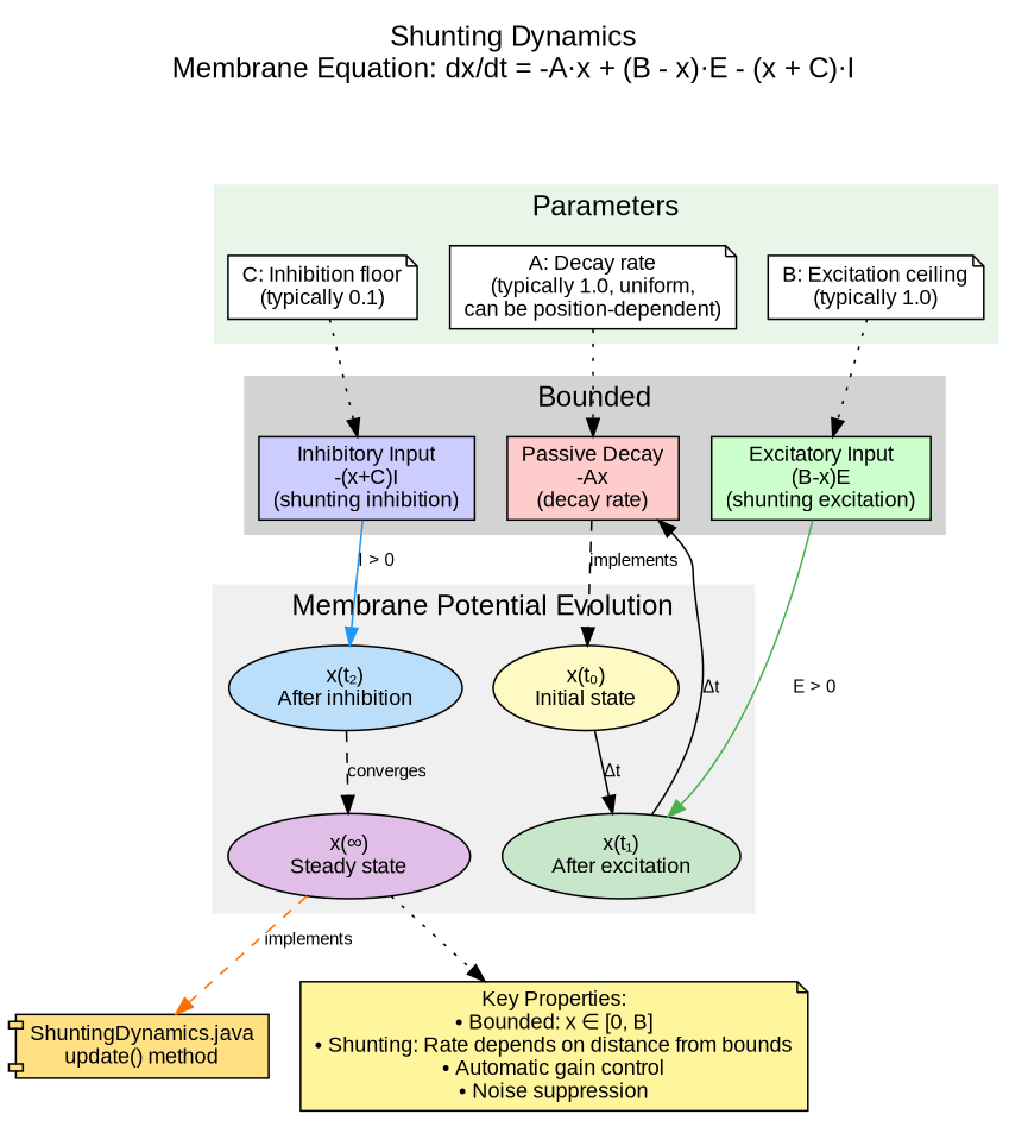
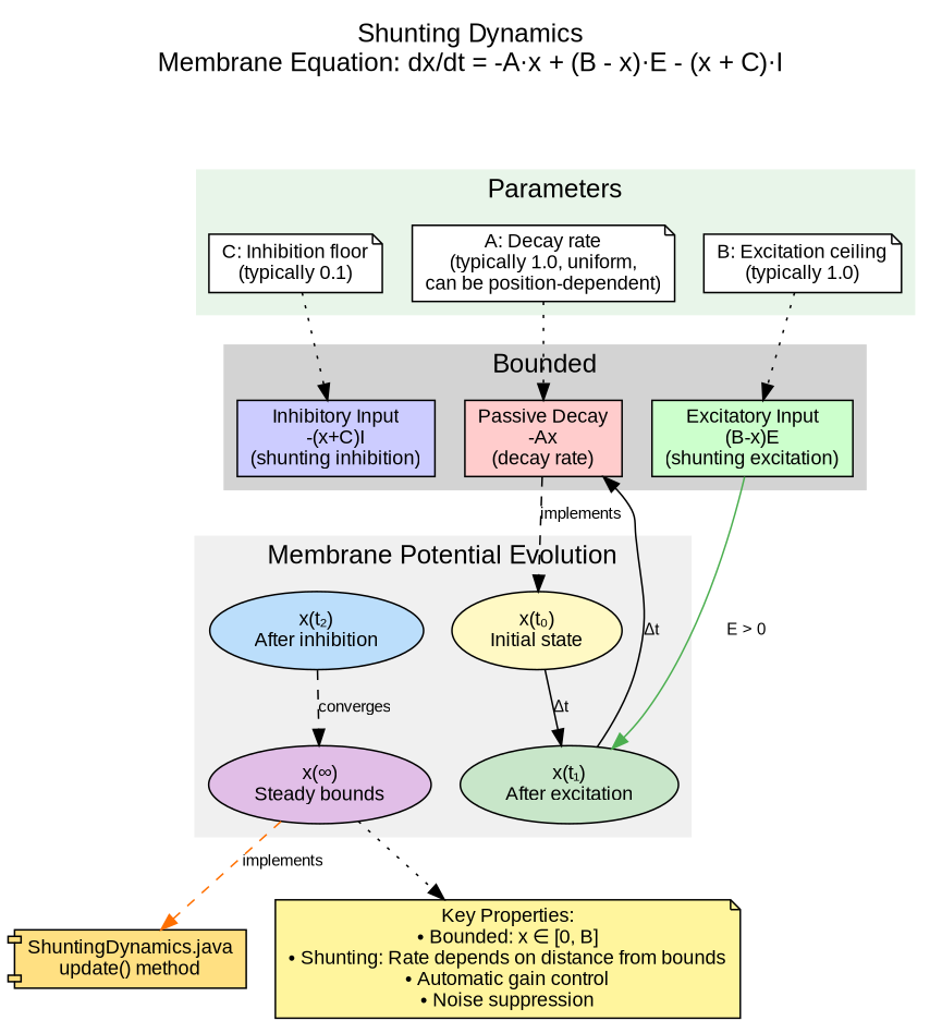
  digraph {
    bgcolor=white
    fontname="Liberation Sans"
    fontsize=16
    label="Shunting Dynamics\nMembrane Equation: dx/dt = -A·x + (B - x)·E - (x + C)·I"
    labelloc=t
    rankdir=TB
    node [fillcolor=white fontname="Liberation Sans" fontsize=12 shape=ellipse style=filled]
    edge [fontname="Liberation Sans" fontsize=10]
    n1 [fillcolor="#FFCCCC" label="Passive Decay\n-Ax\n(decay rate)" shape=box]
    n2 [fillcolor="#CCFFCC" label="Excitatory Input\n(B-x)E\n(shunting excitation)" shape=box]
    n3 [fillcolor="#CCCCFF" label="Inhibitory Input\n-(x+C)I\n(shunting inhibition)" shape=box]
    n4 [fillcolor="#FFF9C4" label="x(t₀)\nInitial state"]
    n5 [fillcolor="#C8E6C9" label="x(t₁)\nAfter excitation"]
    n6 [fillcolor="#BBDEFB" label="x(t₂)\nAfter inhibition"]
-   n7 [fillcolor="#E1BEE7" label="x(∞)\nSteady state"]
+   n7 [fillcolor="#E1BEE7" label="x(∞)\nSteady bounds"]
    n8 [label="A: Decay rate\n(typically 1.0, uniform,\ncan be position-dependent)" shape=note]
    n9 [label="B: Excitation ceiling\n(typically 1.0)" shape=note]
    n10 [label="C: Inhibition floor\n(typically 0.1)" shape=note]
    n11 [fillcolor="#FFE082" label="ShuntingDynamics.java\nupdate() method" shape=component]
    n12 [fillcolor="#FFF59D" label="Key Properties:\n• Bounded: x ∈ [0, B]\n• Shunting: Rate depends on distance from bounds\n• Automatic gain control\n• Noise suppression" shape=note]
    subgraph cluster_1 {
      color=lightgrey
      label=Bounded
      style=filled
      n1
      n2
      n3
    }
    subgraph cluster_2 {
      color="#F0F0F0"
      label="Membrane Potential Evolution"
      style=filled
      n4
      n5
      n6
      n7
    }
    subgraph cluster_3 {
      color="#E8F5E9"
      label=Parameters
      style=filled
      n8
      n9
      n10
    }
    n1 -> n4 [label=implements style=dashed]
    n2 -> n5 [color="#4CAF50" label="E > 0"]
-   n3 -> n6 [color="#2196F3" label="I > 0"]
    n4 -> n5 [label="Δt"]
    n5 -> n1 [label="Δt"]
    n6 -> n7 [label=converges style=dashed]
    n7 -> n11 [color="#FF6F00" label=implements style=dashed]
    n7 -> n12 [style=dotted]
    n8 -> n1 [style=dotted]
    n9 -> n2 [style=dotted]
    n10 -> n3 [style=dotted]
  }
